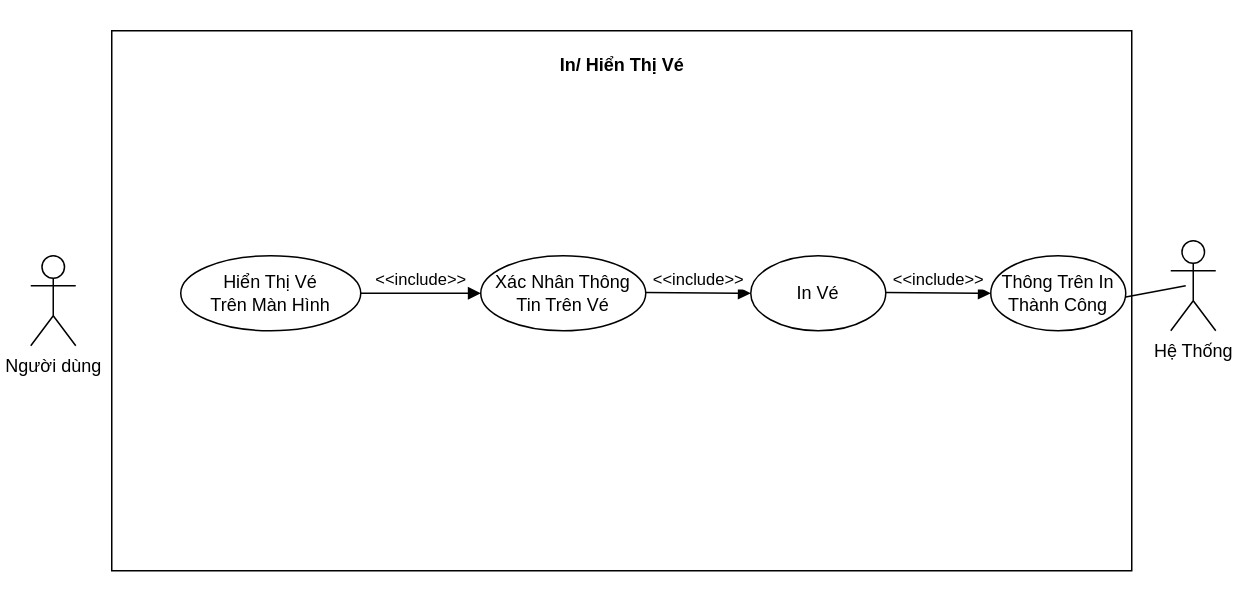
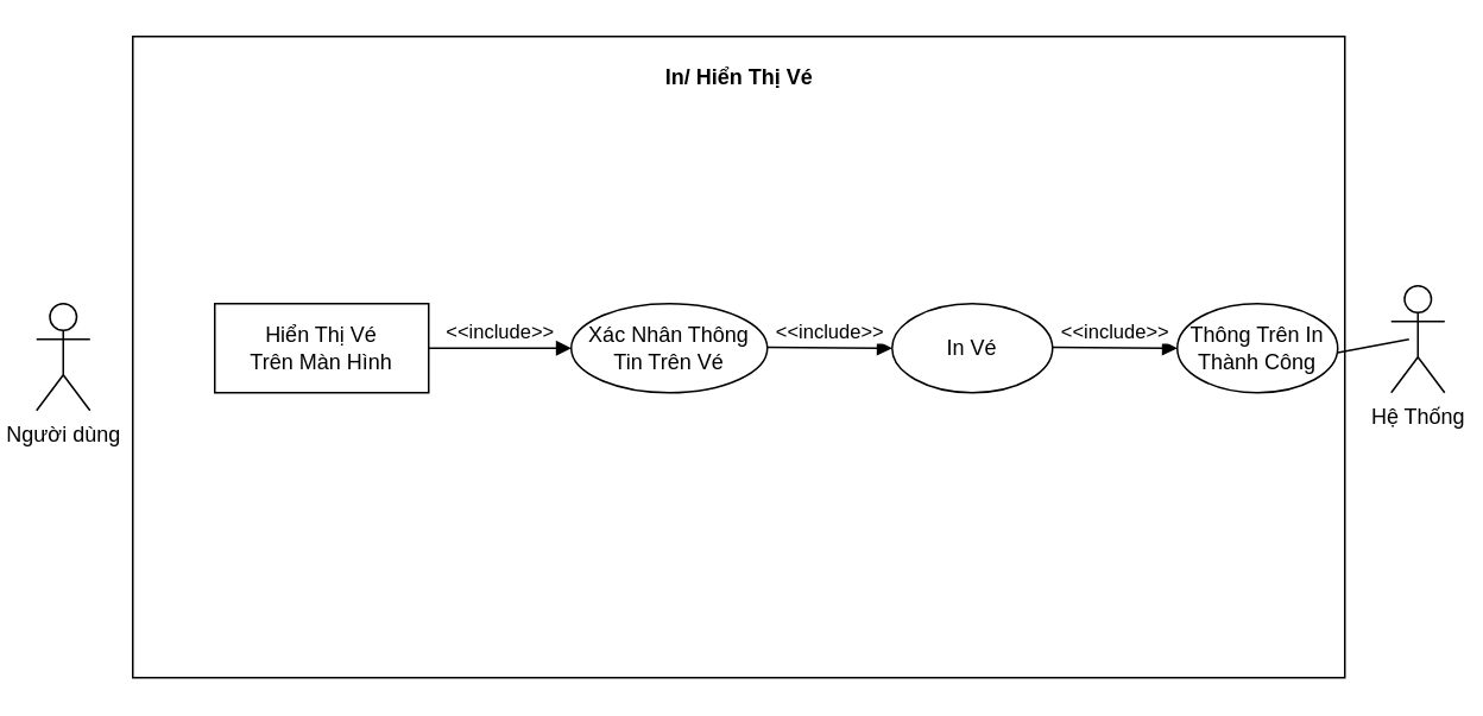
  <mxCell id="0" />
  <mxCell id="1" parent="0" />
  <mxCell id="2" value="Người dùng" style="shape=umlActor;verticalLabelPosition=bottom;verticalAlign=top;html=1;outlineConnect=0;" vertex="1" parent="1"><mxGeometry x="20" y="170" width="30" height="60" as="geometry" /></mxCell>
  <mxCell id="3" value="" style="rounded=0;whiteSpace=wrap;html=1;" vertex="1" parent="1"><mxGeometry x="74" y="20" width="680" height="360" as="geometry" /></mxCell>
  <mxCell id="4" value="In/ Hiển Thị Vé" style="text;align=center;fontStyle=1;verticalAlign=middle;spacingLeft=3;spacingRight=3;strokeColor=none;rotatable=0;points=[[0,0.5],[1,0.5]];portConstraint=eastwest;html=1;" vertex="1" parent="1"><mxGeometry x="374" y="30" width="80" height="26" as="geometry" /></mxCell>
- <mxCell id="5" value="Hiển Thị Vé &lt;br&gt;Trên Màn Hình" style="ellipse;whiteSpace=wrap;html=1;" vertex="1" parent="1"><mxGeometry x="120" y="170" width="120" height="50" as="geometry" /></mxCell>
+ <mxCell id="5" value="Hiển Thị Vé &lt;br&gt;Trên Màn Hình" style="whiteSpace=wrap;html=1;rounded=0;" vertex="1" parent="1"><mxGeometry x="120" y="170" width="120" height="50" as="geometry" /></mxCell>
  <mxCell id="6" value="Xác Nhân Thông &lt;br&gt;Tin Trên Vé" style="ellipse;whiteSpace=wrap;html=1;" vertex="1" parent="1"><mxGeometry x="320" y="170" width="110" height="50" as="geometry" /></mxCell>
  <mxCell id="7" value="&amp;lt;&amp;lt;include&amp;gt;&amp;gt;" style="html=1;verticalAlign=bottom;endArrow=block;edgeStyle=elbowEdgeStyle;elbow=vertical;curved=0;rounded=0;entryX=0;entryY=0.5;entryDx=0;entryDy=0;" edge="1" parent="1" source="5" target="6"><mxGeometry width="80" relative="1" as="geometry"><mxPoint x="270" y="195" as="sourcePoint" /><mxPoint x="340" y="195" as="targetPoint" /></mxGeometry></mxCell>
  <mxCell id="8" value="Hệ Thống" style="shape=umlActor;verticalLabelPosition=bottom;verticalAlign=top;html=1;outlineConnect=0;" vertex="1" parent="1"><mxGeometry x="780" y="160" width="30" height="60" as="geometry" /></mxCell>
  <mxCell id="9" value="&amp;lt;&amp;lt;include&amp;gt;&amp;gt;" style="html=1;verticalAlign=bottom;endArrow=block;edgeStyle=elbowEdgeStyle;elbow=vertical;curved=0;rounded=0;" edge="1" parent="1"><mxGeometry width="80" relative="1" as="geometry"><mxPoint x="430" y="194.5" as="sourcePoint" /><mxPoint x="500" y="195" as="targetPoint" /></mxGeometry></mxCell>
  <mxCell id="10" value="In Vé" style="ellipse;whiteSpace=wrap;html=1;" vertex="1" parent="1"><mxGeometry x="500" y="170" width="90" height="50" as="geometry" /></mxCell>
  <mxCell id="11" value="&amp;lt;&amp;lt;include&amp;gt;&amp;gt;" style="html=1;verticalAlign=bottom;endArrow=block;edgeStyle=elbowEdgeStyle;elbow=vertical;curved=0;rounded=0;" edge="1" parent="1"><mxGeometry width="80" relative="1" as="geometry"><mxPoint x="590" y="194.5" as="sourcePoint" /><mxPoint x="660" y="195" as="targetPoint" /></mxGeometry></mxCell>
  <mxCell id="12" value="Thông Trên In&lt;br&gt;Thành Công" style="ellipse;whiteSpace=wrap;html=1;" vertex="1" parent="1"><mxGeometry x="660" y="170" width="90" height="50" as="geometry" /></mxCell>
  <mxCell id="13" value="" style="endArrow=none;html=1;rounded=0;exitX=1;exitY=0.333;exitDx=0;exitDy=0;exitPerimeter=0;" edge="1" parent="1"><mxGeometry width="50" height="50" relative="1" as="geometry"><mxPoint x="750" y="197.5" as="sourcePoint" /><mxPoint x="790" y="190" as="targetPoint" /></mxGeometry></mxCell>
